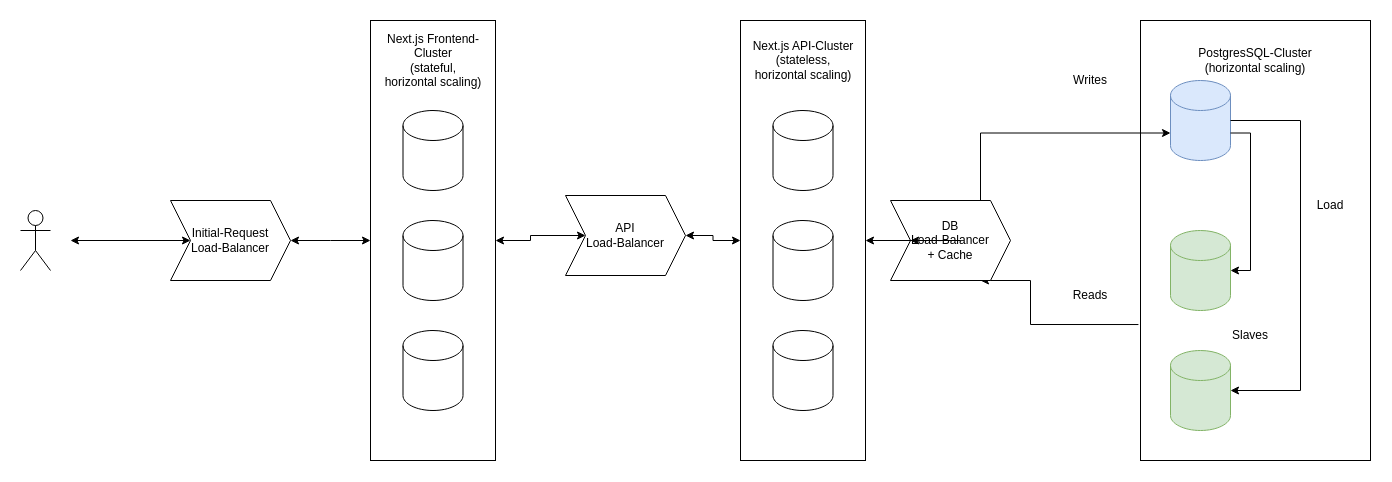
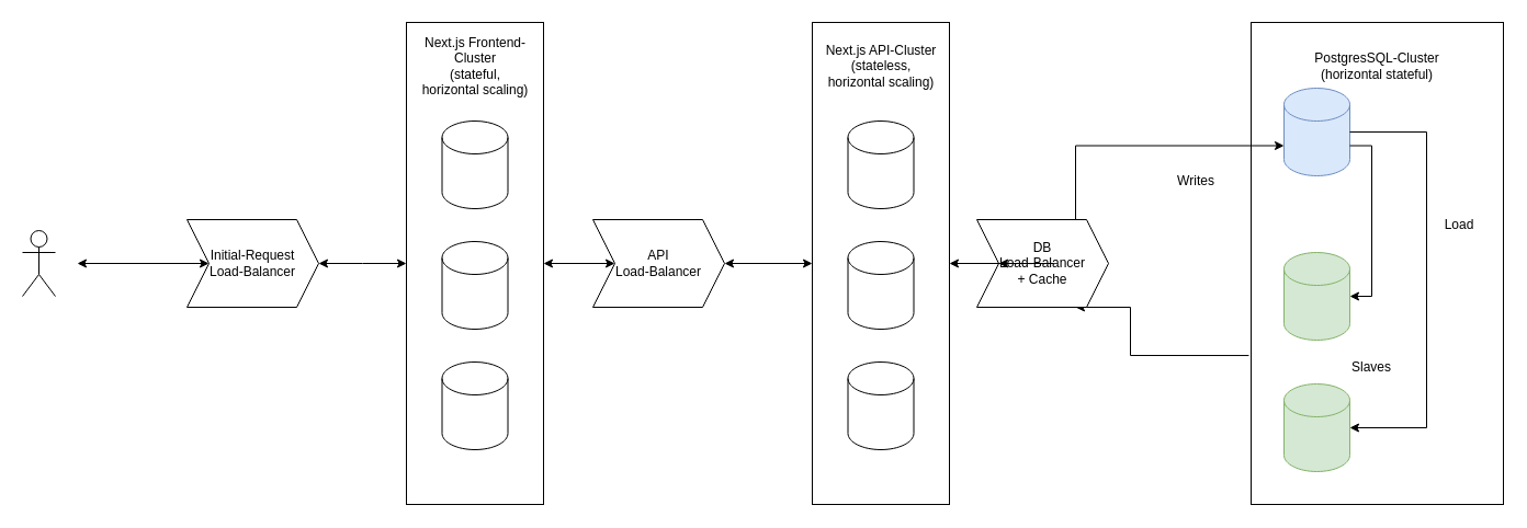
  <mxCell id="0" />
  <mxCell id="1" parent="0" />
  <mxCell id="2" value="" style="rounded=0;whiteSpace=wrap;html=1;" vertex="1" parent="1"><mxGeometry x="1140" y="20" width="230" height="440" as="geometry" /></mxCell>
  <mxCell id="3" value="" style="shape=cylinder3;whiteSpace=wrap;html=1;boundedLbl=1;backgroundOutline=1;size=15;fillColor=#dae8fc;strokeColor=#6c8ebf;" vertex="1" parent="1"><mxGeometry x="1170" y="80" width="60" height="80" as="geometry" /></mxCell>
  <mxCell id="4" style="edgeStyle=orthogonalEdgeStyle;rounded=0;orthogonalLoop=1;jettySize=auto;html=1;entryX=0.75;entryY=1;entryDx=0;entryDy=0;exitX=-0.009;exitY=0.691;exitDx=0;exitDy=0;exitPerimeter=0;" edge="1" parent="1" source="2" target="9"><mxGeometry relative="1" as="geometry"><Array as="points"><mxPoint x="1030" y="324" /></Array></mxGeometry></mxCell>
  <mxCell id="5" value="" style="shape=cylinder3;whiteSpace=wrap;html=1;boundedLbl=1;backgroundOutline=1;size=15;fillColor=#d5e8d4;strokeColor=#82b366;" vertex="1" parent="1"><mxGeometry x="1170" y="230" width="60" height="80" as="geometry" /></mxCell>
  <mxCell id="6" value="" style="shape=cylinder3;whiteSpace=wrap;html=1;boundedLbl=1;backgroundOutline=1;size=15;fillColor=#d5e8d4;strokeColor=#82b366;" vertex="1" parent="1"><mxGeometry x="1170" y="350" width="60" height="80" as="geometry" /></mxCell>
- <mxCell id="7" value="&lt;div&gt;PostgresSQL-Cluster&lt;/div&gt;&lt;div&gt;(horizontal scaling)&lt;br&gt; &lt;/div&gt;" style="text;html=1;align=center;verticalAlign=middle;whiteSpace=wrap;rounded=0;" vertex="1" parent="1"><mxGeometry x="1195" y="30" width="120" height="60" as="geometry" /></mxCell>
+ <mxCell id="7" value="&lt;div&gt;PostgresSQL-Cluster&lt;/div&gt;&lt;div&gt;(horizontal stateful)&lt;br&gt; &lt;/div&gt;" style="text;html=1;align=center;verticalAlign=middle;whiteSpace=wrap;rounded=0;" vertex="1" parent="1"><mxGeometry x="1195" y="30" width="120" height="60" as="geometry" /></mxCell>
  <mxCell id="8" style="edgeStyle=orthogonalEdgeStyle;rounded=0;orthogonalLoop=1;jettySize=auto;html=1;entryX=0;entryY=0;entryDx=0;entryDy=52.5;entryPerimeter=0;exitX=0.75;exitY=0;exitDx=0;exitDy=0;" edge="1" parent="1" source="9" target="3"><mxGeometry relative="1" as="geometry" /></mxCell>
  <mxCell id="9" value="&lt;div&gt;DB&lt;/div&gt;&lt;div&gt;Load-Balancer&lt;/div&gt;&lt;div&gt;+ Cache&lt;br&gt;&lt;/div&gt;" style="shape=step;perimeter=stepPerimeter;whiteSpace=wrap;html=1;fixedSize=1;" vertex="1" parent="1"><mxGeometry x="890" y="200" width="120" height="80" as="geometry" /></mxCell>
  <mxCell id="10" value="Slaves" style="text;html=1;align=center;verticalAlign=middle;whiteSpace=wrap;rounded=0;" vertex="1" parent="1"><mxGeometry x="1220" y="320" width="60" height="30" as="geometry" /></mxCell>
  <mxCell id="11" style="edgeStyle=orthogonalEdgeStyle;rounded=0;orthogonalLoop=1;jettySize=auto;html=1;entryX=1;entryY=0.5;entryDx=0;entryDy=0;entryPerimeter=0;exitX=1;exitY=0;exitDx=0;exitDy=52.5;exitPerimeter=0;" edge="1" parent="1" source="3" target="5"><mxGeometry relative="1" as="geometry" /></mxCell>
  <mxCell id="12" style="edgeStyle=orthogonalEdgeStyle;rounded=0;orthogonalLoop=1;jettySize=auto;html=1;entryX=1;entryY=0.5;entryDx=0;entryDy=0;entryPerimeter=0;exitX=1;exitY=0.5;exitDx=0;exitDy=0;exitPerimeter=0;" edge="1" parent="1" source="3" target="6"><mxGeometry relative="1" as="geometry"><Array as="points"><mxPoint x="1300" y="120" /><mxPoint x="1300" y="390" /></Array></mxGeometry></mxCell>
- <mxCell id="13" value="Writes" style="text;html=1;align=center;verticalAlign=middle;whiteSpace=wrap;rounded=0;" vertex="1" parent="1"><mxGeometry x="1060" y="65" width="60" height="30" as="geometry" /></mxCell>
- <mxCell id="14" value="Reads" style="text;html=1;align=center;verticalAlign=middle;whiteSpace=wrap;rounded=0;" vertex="1" parent="1"><mxGeometry x="1060" y="280" width="60" height="30" as="geometry" /></mxCell>
+ <mxCell id="13" value="Writes" style="text;html=1;align=center;verticalAlign=middle;whiteSpace=wrap;rounded=0;" vertex="1" parent="1"><mxGeometry x="1060" y="150" width="60" height="30" as="geometry" /></mxCell>
  <mxCell id="15" value="Load" style="text;html=1;align=center;verticalAlign=middle;whiteSpace=wrap;rounded=0;" vertex="1" parent="1"><mxGeometry x="1300" y="190" width="60" height="30" as="geometry" /></mxCell>
  <mxCell id="16" value="" style="rounded=0;whiteSpace=wrap;html=1;" vertex="1" parent="1"><mxGeometry x="740" y="20" width="125" height="440" as="geometry" /></mxCell>
  <mxCell id="17" value="" style="shape=cylinder3;whiteSpace=wrap;html=1;boundedLbl=1;backgroundOutline=1;size=15;" vertex="1" parent="1"><mxGeometry x="772.5" y="110" width="60" height="80" as="geometry" /></mxCell>
  <mxCell id="18" value="&lt;div&gt;Next.js API-Cluster&lt;/div&gt;&lt;div&gt;(stateless,&lt;/div&gt;&lt;div&gt;horizontal scaling)&lt;br&gt; &lt;/div&gt;" style="text;html=1;align=center;verticalAlign=middle;whiteSpace=wrap;rounded=0;" vertex="1" parent="1"><mxGeometry x="742.5" y="30" width="120" height="60" as="geometry" /></mxCell>
  <mxCell id="19" value="" style="shape=cylinder3;whiteSpace=wrap;html=1;boundedLbl=1;backgroundOutline=1;size=15;" vertex="1" parent="1"><mxGeometry x="772.5" y="220" width="60" height="80" as="geometry" /></mxCell>
  <mxCell id="20" value="" style="shape=cylinder3;whiteSpace=wrap;html=1;boundedLbl=1;backgroundOutline=1;size=15;" vertex="1" parent="1"><mxGeometry x="772.5" y="330" width="60" height="80" as="geometry" /></mxCell>
  <mxCell id="21" value="" style="endArrow=classic;startArrow=classic;html=1;rounded=0;entryX=0;entryY=0.5;entryDx=0;entryDy=0;exitX=1;exitY=0.5;exitDx=0;exitDy=0;" edge="1" parent="1" source="16" target="9"><mxGeometry width="50" height="50" relative="1" as="geometry"><mxPoint x="860" y="280" as="sourcePoint" /><mxPoint x="930" y="270" as="targetPoint" /><Array as="points"><mxPoint x="960" y="240" /></Array></mxGeometry></mxCell>
  <mxCell id="22" value="" style="rounded=0;whiteSpace=wrap;html=1;" vertex="1" parent="1"><mxGeometry x="370" y="20" width="125" height="440" as="geometry" /></mxCell>
  <mxCell id="23" value="" style="shape=cylinder3;whiteSpace=wrap;html=1;boundedLbl=1;backgroundOutline=1;size=15;" vertex="1" parent="1"><mxGeometry x="402.5" y="110" width="60" height="80" as="geometry" /></mxCell>
  <mxCell id="24" value="&lt;div&gt;Next.js Frontend-Cluster&lt;/div&gt;&lt;div&gt;(stateful,&lt;/div&gt;&lt;div&gt;horizontal scaling)&lt;br&gt; &lt;/div&gt;" style="text;html=1;align=center;verticalAlign=middle;whiteSpace=wrap;rounded=0;" vertex="1" parent="1"><mxGeometry x="372.5" y="30" width="120" height="60" as="geometry" /></mxCell>
  <mxCell id="25" value="" style="shape=cylinder3;whiteSpace=wrap;html=1;boundedLbl=1;backgroundOutline=1;size=15;" vertex="1" parent="1"><mxGeometry x="402.5" y="220" width="60" height="80" as="geometry" /></mxCell>
  <mxCell id="26" value="" style="shape=cylinder3;whiteSpace=wrap;html=1;boundedLbl=1;backgroundOutline=1;size=15;" vertex="1" parent="1"><mxGeometry x="402.5" y="330" width="60" height="80" as="geometry" /></mxCell>
  <mxCell id="27" style="edgeStyle=orthogonalEdgeStyle;rounded=0;orthogonalLoop=1;jettySize=auto;html=1;entryX=0;entryY=0.5;entryDx=0;entryDy=0;startArrow=classic;startFill=1;" edge="1" parent="1" source="29" target="16"><mxGeometry relative="1" as="geometry" /></mxCell>
  <mxCell id="28" style="edgeStyle=orthogonalEdgeStyle;rounded=0;orthogonalLoop=1;jettySize=auto;html=1;exitX=0;exitY=0.5;exitDx=0;exitDy=0;entryX=1;entryY=0.5;entryDx=0;entryDy=0;startArrow=classic;startFill=1;" edge="1" parent="1" source="29" target="22"><mxGeometry relative="1" as="geometry" /></mxCell>
- <mxCell id="29" value="&lt;div&gt;API&lt;br&gt;&lt;/div&gt;&lt;div&gt;Load-Balancer&lt;/div&gt;" style="shape=step;perimeter=stepPerimeter;whiteSpace=wrap;html=1;fixedSize=1;" vertex="1" parent="1"><mxGeometry x="565" y="195" width="120" height="80" as="geometry" /></mxCell>
+ <mxCell id="29" value="&lt;div&gt;API&lt;br&gt;&lt;/div&gt;&lt;div&gt;Load-Balancer&lt;/div&gt;" style="shape=step;perimeter=stepPerimeter;whiteSpace=wrap;html=1;fixedSize=1;" vertex="1" parent="1"><mxGeometry x="540" y="200" width="120" height="80" as="geometry" /></mxCell>
  <mxCell id="30" style="edgeStyle=orthogonalEdgeStyle;rounded=0;orthogonalLoop=1;jettySize=auto;html=1;entryX=0;entryY=0.5;entryDx=0;entryDy=0;startArrow=classic;startFill=1;" edge="1" parent="1" source="31"><mxGeometry relative="1" as="geometry"><mxPoint x="370" y="240" as="targetPoint" /></mxGeometry></mxCell>
  <mxCell id="31" value="&lt;div&gt;Initial-Request&lt;br&gt;&lt;/div&gt;&lt;div&gt;Load-Balancer&lt;/div&gt;" style="shape=step;perimeter=stepPerimeter;whiteSpace=wrap;html=1;fixedSize=1;" vertex="1" parent="1"><mxGeometry x="170" y="200" width="120" height="80" as="geometry" /></mxCell>
  <mxCell id="32" value="Actor" style="shape=umlActor;verticalLabelPosition=bottom;verticalAlign=top;html=1;outlineConnect=0;fontColor=none;noLabel=1;" vertex="1" parent="1"><mxGeometry x="20" y="210" width="30" height="60" as="geometry" /></mxCell>
  <mxCell id="33" style="edgeStyle=orthogonalEdgeStyle;rounded=0;orthogonalLoop=1;jettySize=auto;html=1;exitX=0;exitY=0.5;exitDx=0;exitDy=0;startArrow=classic;startFill=1;" edge="1" parent="1"><mxGeometry relative="1" as="geometry"><mxPoint x="190" y="240" as="sourcePoint" /><mxPoint x="70" y="240" as="targetPoint" /></mxGeometry></mxCell>
